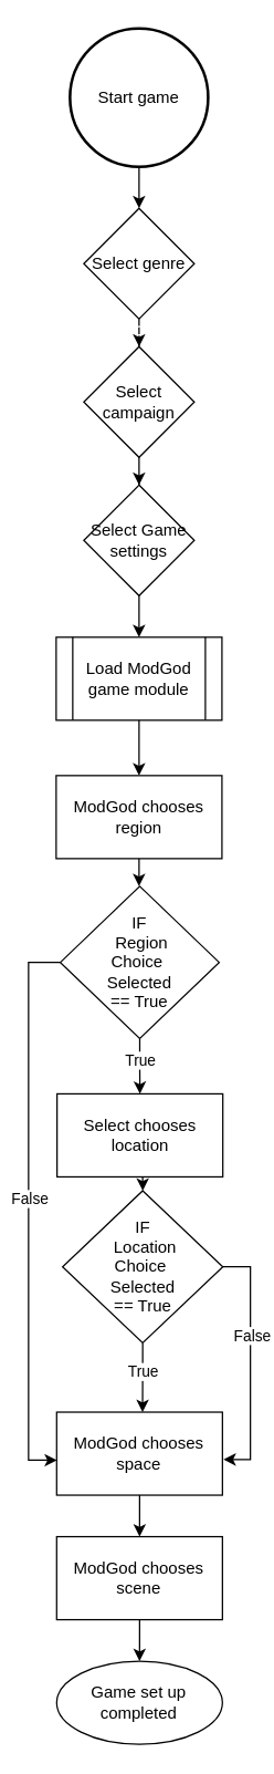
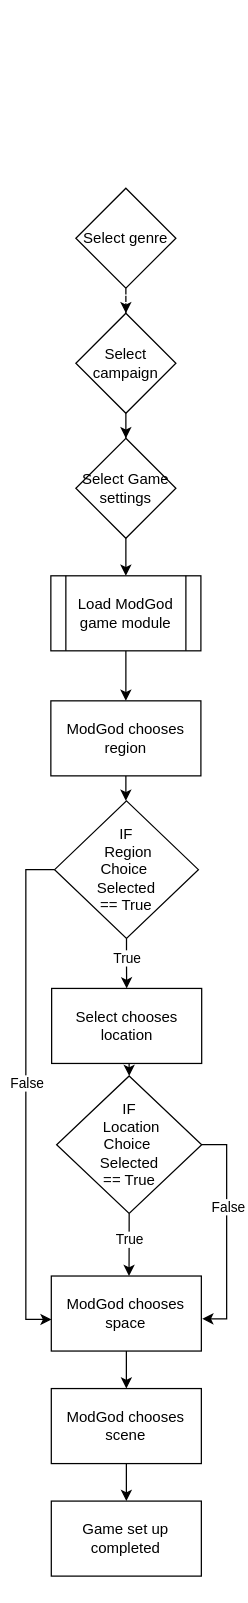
  <mxCell id="0" />
  <mxCell id="1" parent="0" />
- <mxCell id="2" style="edgeStyle=orthogonalEdgeStyle;rounded=0;orthogonalLoop=1;jettySize=auto;html=1;entryX=0.5;entryY=0;entryDx=0;entryDy=0;" parent="1" source="3" target="5" edge="1"><mxGeometry relative="1" as="geometry" /></mxCell>
- <mxCell id="3" value="Start game" style="strokeWidth=2;html=1;shape=mxgraph.flowchart.start_2;whiteSpace=wrap;" parent="1" vertex="1"><mxGeometry x="50" y="20" width="100" height="100" as="geometry" /></mxCell>
  <mxCell id="4" value="" style="edgeStyle=orthogonalEdgeStyle;rounded=0;orthogonalLoop=1;jettySize=auto;html=1;dashed=1;" parent="1" source="5" target="7" edge="1"><mxGeometry relative="1" as="geometry" /></mxCell>
  <mxCell id="5" value="Select genre" style="rhombus;whiteSpace=wrap;html=1;" parent="1" vertex="1"><mxGeometry x="60" y="150" width="80" height="80" as="geometry" /></mxCell>
  <mxCell id="6" value="" style="edgeStyle=orthogonalEdgeStyle;rounded=0;orthogonalLoop=1;jettySize=auto;html=1;" parent="1" source="7" target="9" edge="1"><mxGeometry relative="1" as="geometry" /></mxCell>
  <mxCell id="7" value="Select campaign" style="rhombus;whiteSpace=wrap;html=1;" parent="1" vertex="1"><mxGeometry x="60" y="250" width="80" height="80" as="geometry" /></mxCell>
  <mxCell id="8" value="" style="edgeStyle=orthogonalEdgeStyle;rounded=0;orthogonalLoop=1;jettySize=auto;html=1;" parent="1" source="9" target="11" edge="1"><mxGeometry relative="1" as="geometry" /></mxCell>
  <mxCell id="9" value="Select Game settings" style="rhombus;whiteSpace=wrap;html=1;" parent="1" vertex="1"><mxGeometry x="60" y="350" width="80" height="80" as="geometry" /></mxCell>
  <mxCell id="10" style="edgeStyle=orthogonalEdgeStyle;rounded=0;orthogonalLoop=1;jettySize=auto;html=1;exitX=0.5;exitY=1;exitDx=0;exitDy=0;entryX=0.5;entryY=0;entryDx=0;entryDy=0;" edge="1" parent="1" source="11" target="13"><mxGeometry relative="1" as="geometry"><mxPoint x="99.935" y="550" as="targetPoint" /></mxGeometry></mxCell>
  <mxCell id="11" value="Load ModGod game module" style="shape=process;whiteSpace=wrap;html=1;backgroundOutline=1;" parent="1" vertex="1"><mxGeometry x="40" y="460" width="120" height="60" as="geometry" /></mxCell>
  <mxCell id="12" style="edgeStyle=orthogonalEdgeStyle;rounded=0;orthogonalLoop=1;jettySize=auto;html=1;entryX=0.5;entryY=0;entryDx=0;entryDy=0;" edge="1" parent="1" source="13" target="23"><mxGeometry relative="1" as="geometry"><mxPoint x="100" y="660" as="targetPoint" /></mxGeometry></mxCell>
  <mxCell id="13" value="ModGod chooses region" style="rounded=0;whiteSpace=wrap;html=1;" parent="1" vertex="1"><mxGeometry x="40" y="560" width="120" height="60" as="geometry" /></mxCell>
  <mxCell id="14" value="" style="edgeStyle=orthogonalEdgeStyle;rounded=0;orthogonalLoop=1;jettySize=auto;html=1;" parent="1" source="15" target="17" edge="1"><mxGeometry relative="1" as="geometry" /></mxCell>
  <mxCell id="15" value="ModGod chooses space" style="rounded=0;whiteSpace=wrap;html=1;" parent="1" vertex="1"><mxGeometry x="40.36" y="1020" width="120" height="60" as="geometry" /></mxCell>
  <mxCell id="16" value="" style="edgeStyle=orthogonalEdgeStyle;rounded=0;orthogonalLoop=1;jettySize=auto;html=1;" parent="1" source="17" target="18" edge="1"><mxGeometry relative="1" as="geometry" /></mxCell>
  <mxCell id="17" value="ModGod chooses scene" style="rounded=0;whiteSpace=wrap;html=1;" parent="1" vertex="1"><mxGeometry x="40.36" y="1110" width="120" height="60" as="geometry" /></mxCell>
- <mxCell id="18" value="Game set up completed" style="ellipse;whiteSpace=wrap;html=1;rounded=0;" parent="1" vertex="1"><mxGeometry x="40.36" y="1200" width="120" height="60" as="geometry" /></mxCell>
+ <mxCell id="18" value="Game set up completed" style="whiteSpace=wrap;html=1;rounded=0;" parent="1" vertex="1"><mxGeometry x="40.36" y="1200" width="120" height="60" as="geometry" /></mxCell>
  <mxCell id="19" style="edgeStyle=orthogonalEdgeStyle;rounded=0;orthogonalLoop=1;jettySize=auto;html=1;exitX=0.5;exitY=1;exitDx=0;exitDy=0;entryX=0.5;entryY=0;entryDx=0;entryDy=0;" edge="1" parent="1" source="23" target="25"><mxGeometry relative="1" as="geometry" /></mxCell>
  <mxCell id="20" value="True" style="edgeLabel;html=1;align=center;verticalAlign=middle;resizable=0;points=[];" vertex="1" connectable="0" parent="19"><mxGeometry x="-0.274" relative="1" as="geometry"><mxPoint as="offset" /></mxGeometry></mxCell>
  <mxCell id="21" style="edgeStyle=orthogonalEdgeStyle;rounded=0;orthogonalLoop=1;jettySize=auto;html=1;entryX=0.002;entryY=0.579;entryDx=0;entryDy=0;entryPerimeter=0;" edge="1" parent="1" source="23" target="15"><mxGeometry relative="1" as="geometry"><Array as="points"><mxPoint x="20" y="695" /><mxPoint x="20" y="1055" /></Array></mxGeometry></mxCell>
  <mxCell id="22" value="False" style="edgeLabel;html=1;align=center;verticalAlign=middle;resizable=0;points=[];" vertex="1" connectable="0" parent="21"><mxGeometry x="-0.043" relative="1" as="geometry"><mxPoint as="offset" /></mxGeometry></mxCell>
  <mxCell id="23" value="IF&lt;br&gt;&amp;nbsp;Region&lt;br&gt;Choice&amp;nbsp;&lt;br&gt;Selected&lt;br&gt;== True" style="rhombus;whiteSpace=wrap;html=1;" vertex="1" parent="1"><mxGeometry x="43" y="640" width="115" height="110" as="geometry" /></mxCell>
  <mxCell id="24" style="edgeStyle=orthogonalEdgeStyle;rounded=0;orthogonalLoop=1;jettySize=auto;html=1;exitX=0.5;exitY=1;exitDx=0;exitDy=0;entryX=0.5;entryY=0;entryDx=0;entryDy=0;" edge="1" parent="1" source="25" target="30"><mxGeometry relative="1" as="geometry" /></mxCell>
  <mxCell id="25" value="Select chooses location" style="rounded=0;whiteSpace=wrap;html=1;" vertex="1" parent="1"><mxGeometry x="40.63" y="790" width="120" height="60" as="geometry" /></mxCell>
  <mxCell id="26" style="edgeStyle=orthogonalEdgeStyle;rounded=0;orthogonalLoop=1;jettySize=auto;html=1;exitX=0.5;exitY=1;exitDx=0;exitDy=0;entryX=0.518;entryY=0;entryDx=0;entryDy=0;entryPerimeter=0;" edge="1" parent="1" source="30" target="15"><mxGeometry relative="1" as="geometry"><mxPoint x="102.503" y="1010" as="targetPoint" /></mxGeometry></mxCell>
  <mxCell id="27" value="True" style="edgeLabel;html=1;align=center;verticalAlign=middle;resizable=0;points=[];" vertex="1" connectable="0" parent="26"><mxGeometry x="-0.175" relative="1" as="geometry"><mxPoint as="offset" /></mxGeometry></mxCell>
  <mxCell id="28" style="edgeStyle=orthogonalEdgeStyle;rounded=0;orthogonalLoop=1;jettySize=auto;html=1;exitX=1;exitY=0.5;exitDx=0;exitDy=0;entryX=1.006;entryY=0.571;entryDx=0;entryDy=0;entryPerimeter=0;" edge="1" parent="1" source="30" target="15"><mxGeometry relative="1" as="geometry" /></mxCell>
  <mxCell id="29" value="False" style="edgeLabel;html=1;align=center;verticalAlign=middle;resizable=0;points=[];" vertex="1" connectable="0" parent="28"><mxGeometry x="-0.228" y="1" relative="1" as="geometry"><mxPoint as="offset" /></mxGeometry></mxCell>
  <mxCell id="30" value="IF&lt;br&gt;&amp;nbsp;Location&lt;br&gt;Choice&amp;nbsp;&lt;br&gt;Selected&lt;br&gt;== True" style="rhombus;whiteSpace=wrap;html=1;" vertex="1" parent="1"><mxGeometry x="44.63" y="860" width="116" height="110" as="geometry" /></mxCell>
